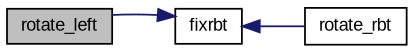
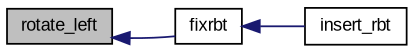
  digraph {
    fontname="Liberation Sans"
    rankdir=LR
    node [color=black fillcolor=white fontname="Liberation Sans" fontsize=10 shape=record style=filled]
    edge [color=midnightblue dir=back fontname="Liberation Sans" fontsize=10 labelfontname=Helvetica labelfontsize=10 style=solid]
    n1 [fillcolor=grey75 fontcolor=black height=0.2 label=rotate_left width=0.4]
    n2 [height=0.2 label=fixrbt width=0.4]
-   n3 [height=0.2 label=rotate_rbt width=0.4]
-   n2 -> n1
+   n3 [height=0.2 label=insert_rbt width=0.4]
+   n1 -> n2
    n2 -> n3
  }
